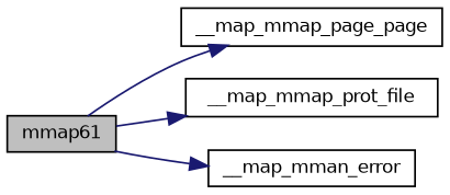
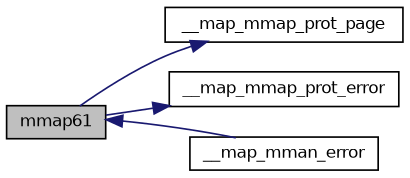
  digraph {
    rankdir=LR
    node [color=black fillcolor=white fontname=Helvetica fontsize=10 shape=record style=filled]
    edge [color=midnightblue fontname=Helvetica fontsize=10 labelfontname=Helvetica labelfontsize=10 style=solid]
    n1 [fillcolor=grey75 fontcolor=black height=0.2 label=mmap61 width=0.4]
-   n2 [height=0.2 label=__map_mmap_page_page width=0.4]
-   n3 [height=0.2 label=__map_mmap_prot_file width=0.4]
+   n2 [height=0.2 label=__map_mmap_prot_page width=0.4]
+   n3 [height=0.2 label=__map_mmap_prot_error width=0.4]
    n4 [height=0.2 label=__map_mman_error width=0.4]
    n1 -> n2
    n1 -> n3
-   n1 -> n4
+   n4 -> n1
  }
